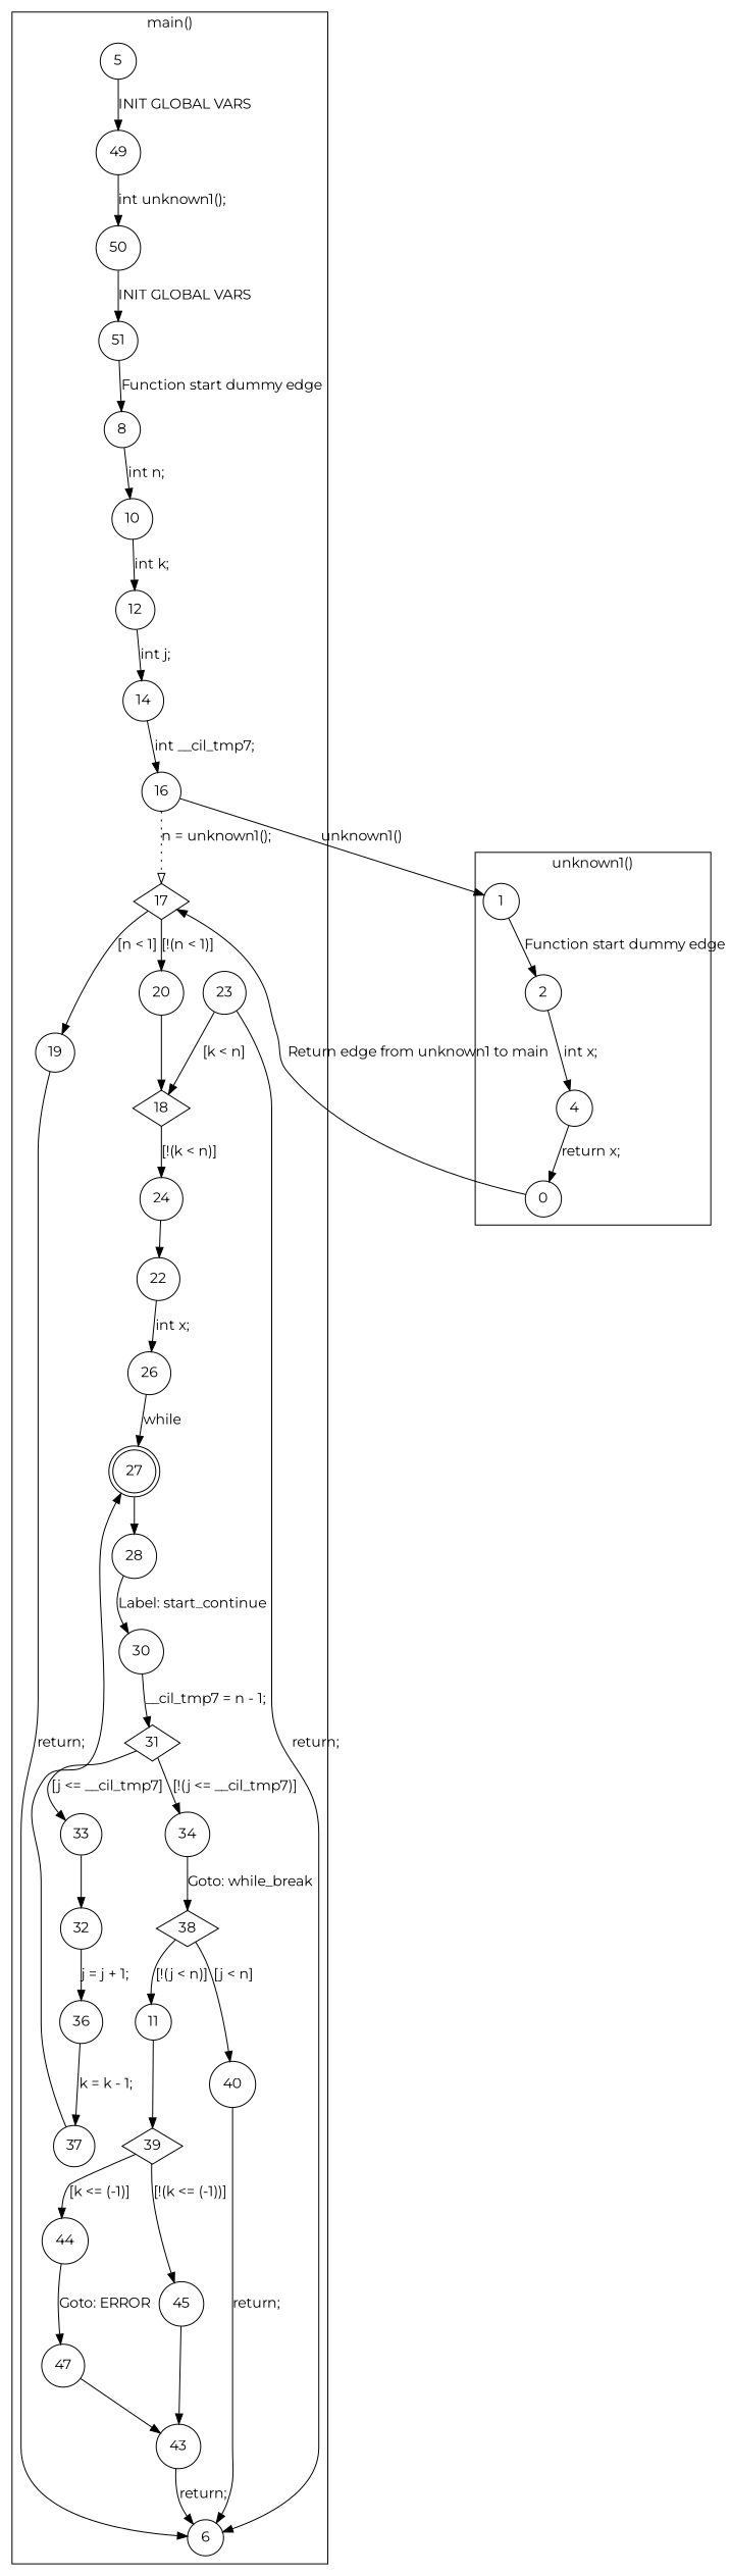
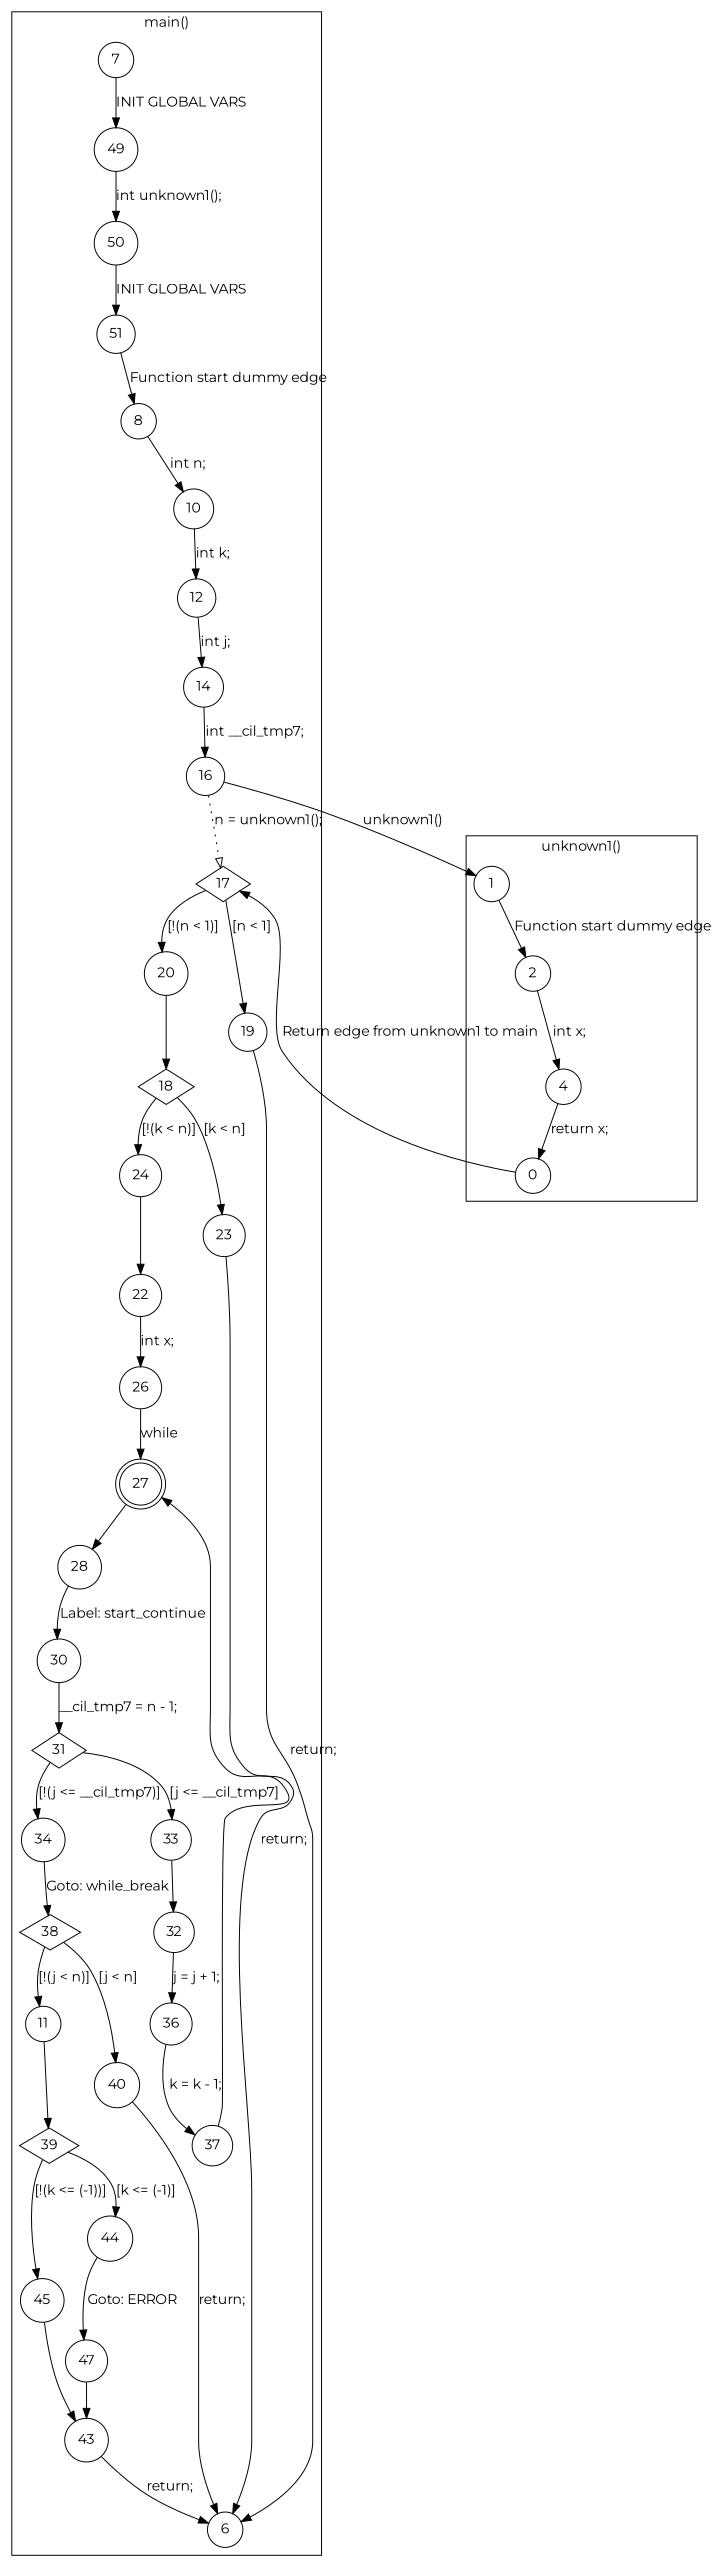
  digraph {
    fontname=Montserrat
    node [fontname=Montserrat shape=circle]
    edge [fontname=Montserrat]
    1
    2
    4
    0
    17 [shape=diamond]
    20
    19
    18 [shape=diamond]
    24
    23
    27 [shape=doublecircle]
    28
    31 [shape=diamond]
    34
    33
    38 [shape=diamond]
    n17 [label=11]
    40
    39 [shape=diamond]
    45
    44
-   7 [label=5]
+   7
    49
    50
    51
    8
    10
    12
    14
    16
    6
    22
    26
    30
    32
    36
    37
    43
    47
    subgraph cluster_1 {
      label="unknown1()"
      1
      2
      4
      0
    }
    subgraph cluster_2 {
      label="main()"
      17
      20
      19
      18
      24
      23
      27
      28
      31
      34
      33
      38
      n17
      40
      39
      45
      44
      7
      49
      50
      51
      8
      10
      12
      14
      16
      6
      22
      26
      30
      32
      36
      37
      43
      47
    }
    1 -> 2 [label="Function start dummy edge"]
    2 -> 4 [label="int x;"]
    4 -> 0 [label="return x;"]
    0 -> 17 [label="Return edge from unknown1 to main"]
    17 -> 20 [label="[!(n < 1)]"]
    17 -> 19 [label="[n < 1]"]
    20 -> 18
    19 -> 6 [label="return;"]
    18 -> 24 [label="[!(k < n)]"]
-   23 -> 18 [label="[k < n]"]
+   18 -> 23 [label="[k < n]"]
    24 -> 22
    23 -> 6 [label="return;"]
    27 -> 28
    28 -> 30 [label="Label: start_continue"]
    31 -> 34 [label="[!(j <= __cil_tmp7)]"]
    31 -> 33 [label="[j <= __cil_tmp7]"]
    34 -> 38 [label="Goto: while_break"]
    33 -> 32
    38 -> n17 [label="[!(j < n)]"]
    38 -> 40 [label="[j < n]"]
    n17 -> 39
    40 -> 6 [label="return;"]
    39 -> 45 [label="[!(k <= (-1))]"]
    39 -> 44 [label="[k <= (-1)]"]
    45 -> 43
    44 -> 47 [label="Goto: ERROR"]
    7 -> 49 [label="INIT GLOBAL VARS"]
    49 -> 50 [label="int unknown1();"]
    50 -> 51 [label="INIT GLOBAL VARS"]
    51 -> 8 [label="Function start dummy edge"]
    8 -> 10 [label="int n;"]
    10 -> 12 [label="int k;"]
    12 -> 14 [label="int j;"]
    14 -> 16 [label="int __cil_tmp7;"]
    16 -> 1 [label="unknown1()"]
    16 -> 17 [arrowhead=empty label="n = unknown1();" style=dotted]
    22 -> 26 [label="int x;"]
    26 -> 27 [label=while]
    30 -> 31 [label="__cil_tmp7 = n - 1;"]
    32 -> 36 [label="j = j + 1;"]
    36 -> 37 [label="k = k - 1;"]
    37 -> 27
    43 -> 6 [label="return;"]
    47 -> 43
  }
